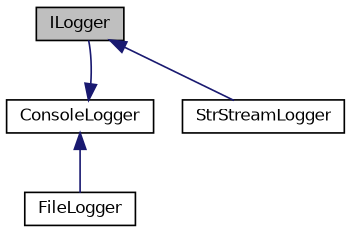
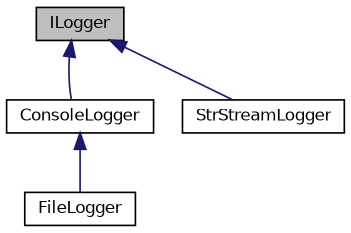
  digraph {
    node [color=black fillcolor=white fontname=Helvetica fontsize=10 shape=record style=filled]
    edge [color=midnightblue dir=back fontname=Helvetica fontsize=10 labelfontname=Helvetica labelfontsize=10 style=solid]
    n1 [fillcolor=grey75 fontcolor=black height=0.2 label=ILogger width=0.4]
    n2 [height=0.2 label=ConsoleLogger width=0.4]
    n3 [height=0.2 label=StrStreamLogger width=0.4]
    n4 [height=0.2 label=FileLogger width=0.4]
-   n2 -> n1
+   n1 -> n2
    n1 -> n3
    n2 -> n4
  }
